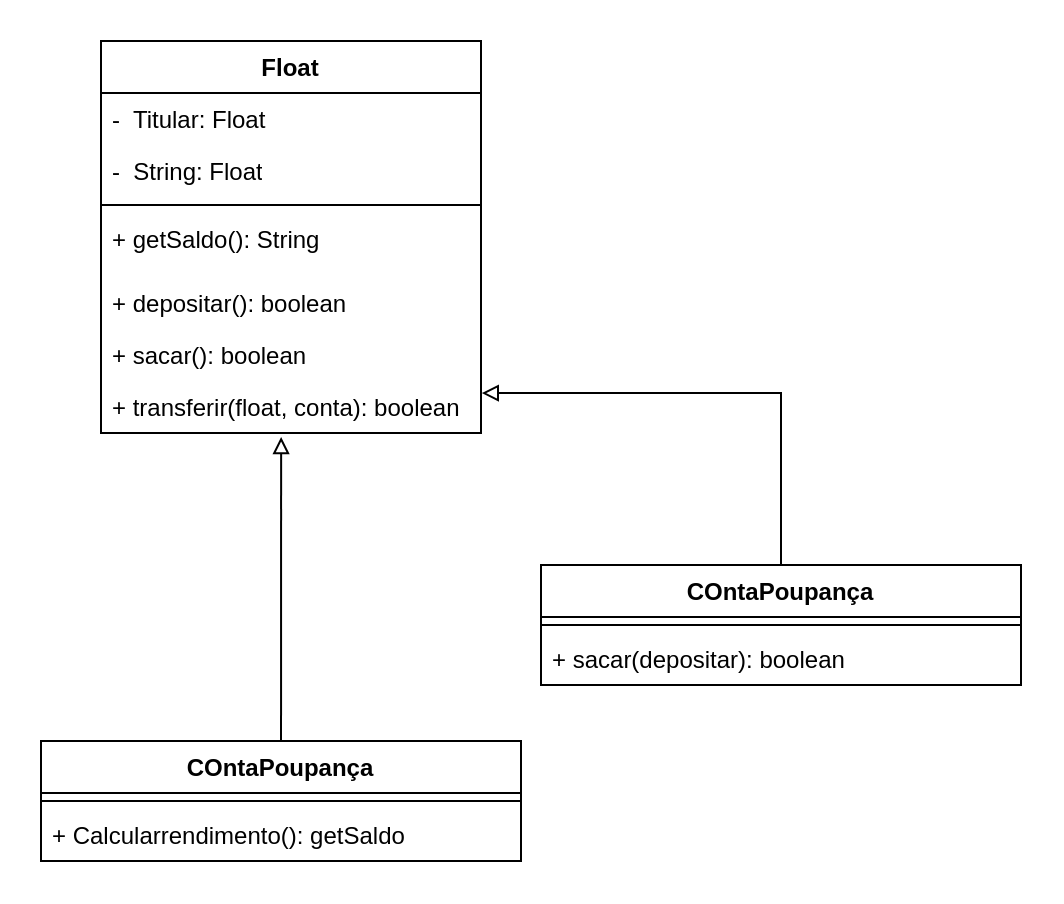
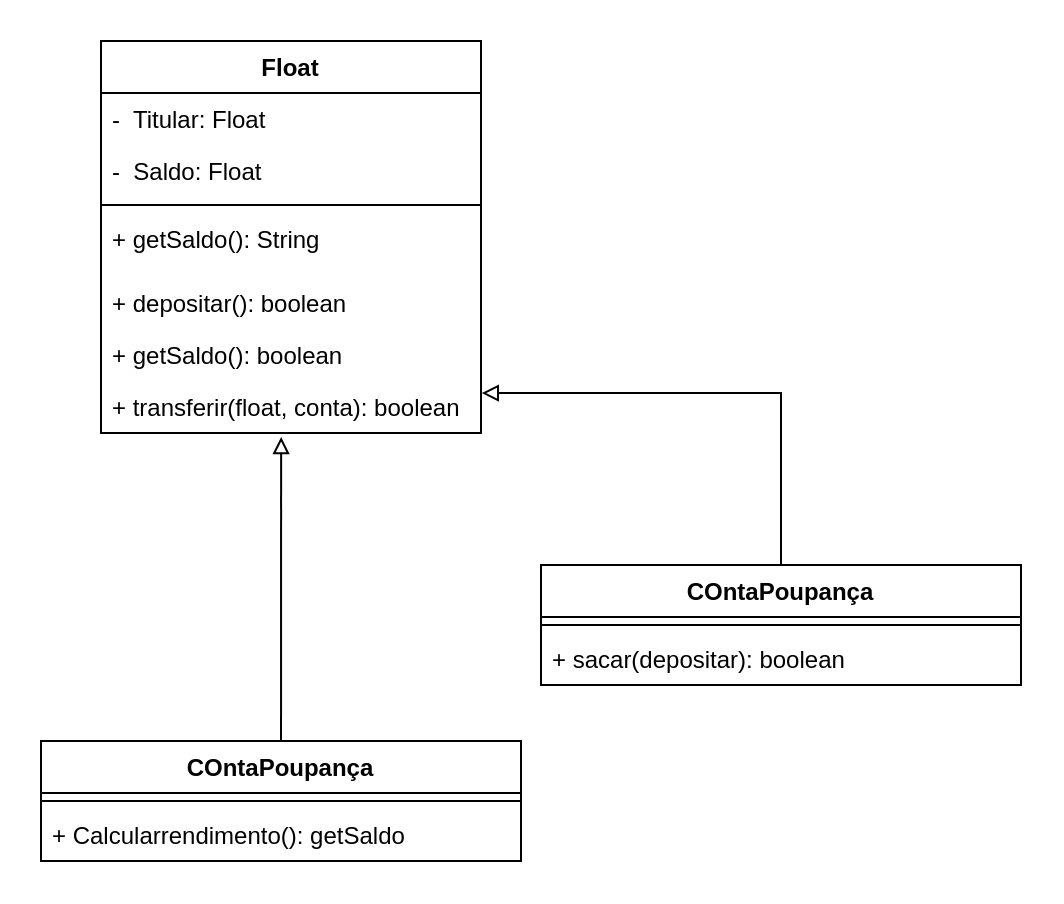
  <mxCell id="0" />
  <mxCell id="1" parent="0" />
  <mxCell id="2" value="Float" style="swimlane;fontStyle=1;align=center;verticalAlign=top;childLayout=stackLayout;horizontal=1;startSize=26;horizontalStack=0;resizeParent=1;resizeParentMax=0;resizeLast=0;collapsible=1;marginBottom=0;whiteSpace=wrap;html=1;rounded=0;" vertex="1" parent="1"><mxGeometry x="50" y="20" width="190" height="196" as="geometry" /></mxCell>
  <mxCell id="3" value="-&amp;nbsp; Titular: Float" style="text;strokeColor=none;fillColor=none;align=left;verticalAlign=top;spacingLeft=4;spacingRight=4;overflow=hidden;rotatable=0;points=[[0,0.5],[1,0.5]];portConstraint=eastwest;whiteSpace=wrap;html=1;rounded=0;" vertex="1" parent="2"><mxGeometry y="26" width="190" height="26" as="geometry" /></mxCell>
- <mxCell id="4" value="-&amp;nbsp; String: Float" style="text;strokeColor=none;fillColor=none;align=left;verticalAlign=top;spacingLeft=4;spacingRight=4;overflow=hidden;rotatable=0;points=[[0,0.5],[1,0.5]];portConstraint=eastwest;whiteSpace=wrap;html=1;rounded=0;" vertex="1" parent="2"><mxGeometry y="52" width="190" height="26" as="geometry" /></mxCell>
+ <mxCell id="4" value="-&amp;nbsp; Saldo: Float" style="text;strokeColor=none;fillColor=none;align=left;verticalAlign=top;spacingLeft=4;spacingRight=4;overflow=hidden;rotatable=0;points=[[0,0.5],[1,0.5]];portConstraint=eastwest;whiteSpace=wrap;html=1;rounded=0;" vertex="1" parent="2"><mxGeometry y="52" width="190" height="26" as="geometry" /></mxCell>
  <mxCell id="5" value="" style="line;strokeWidth=1;fillColor=none;align=left;verticalAlign=middle;spacingTop=-1;spacingLeft=3;spacingRight=3;rotatable=0;labelPosition=right;points=[];portConstraint=eastwest;strokeColor=inherit;rounded=0;" vertex="1" parent="2"><mxGeometry y="78" width="190" height="8" as="geometry" /></mxCell>
  <mxCell id="6" value="+ getSaldo(): String" style="text;strokeColor=none;fillColor=none;align=left;verticalAlign=top;spacingLeft=4;spacingRight=4;overflow=hidden;rotatable=0;points=[[0,0.5],[1,0.5]];portConstraint=eastwest;whiteSpace=wrap;html=1;rounded=0;" vertex="1" parent="2"><mxGeometry y="86" width="190" height="32" as="geometry" /></mxCell>
  <mxCell id="7" value="+ depositar(): boolean" style="text;strokeColor=none;fillColor=none;align=left;verticalAlign=top;spacingLeft=4;spacingRight=4;overflow=hidden;rotatable=0;points=[[0,0.5],[1,0.5]];portConstraint=eastwest;whiteSpace=wrap;html=1;rounded=0;" vertex="1" parent="2"><mxGeometry y="118" width="190" height="26" as="geometry" /></mxCell>
- <mxCell id="8" value="+ sacar(): boolean" style="text;strokeColor=none;fillColor=none;align=left;verticalAlign=top;spacingLeft=4;spacingRight=4;overflow=hidden;rotatable=0;points=[[0,0.5],[1,0.5]];portConstraint=eastwest;whiteSpace=wrap;html=1;rounded=0;" vertex="1" parent="2"><mxGeometry y="144" width="190" height="26" as="geometry" /></mxCell>
+ <mxCell id="8" value="+ getSaldo(): boolean" style="text;strokeColor=none;fillColor=none;align=left;verticalAlign=top;spacingLeft=4;spacingRight=4;overflow=hidden;rotatable=0;points=[[0,0.5],[1,0.5]];portConstraint=eastwest;whiteSpace=wrap;html=1;rounded=0;" vertex="1" parent="2"><mxGeometry y="144" width="190" height="26" as="geometry" /></mxCell>
  <mxCell id="9" value="+ transferir(float, conta): boolean" style="text;strokeColor=none;fillColor=none;align=left;verticalAlign=top;spacingLeft=4;spacingRight=4;overflow=hidden;rotatable=0;points=[[0,0.5],[1,0.5]];portConstraint=eastwest;whiteSpace=wrap;html=1;rounded=0;" vertex="1" parent="2"><mxGeometry y="170" width="190" height="26" as="geometry" /></mxCell>
  <mxCell id="10" value="COntaPoupança" style="swimlane;fontStyle=1;align=center;verticalAlign=top;childLayout=stackLayout;horizontal=1;startSize=26;horizontalStack=0;resizeParent=1;resizeParentMax=0;resizeLast=0;collapsible=1;marginBottom=0;whiteSpace=wrap;html=1;rounded=0;" vertex="1" parent="1"><mxGeometry x="270" y="282" width="240" height="60" as="geometry" /></mxCell>
  <mxCell id="11" value="" style="line;strokeWidth=1;fillColor=none;align=left;verticalAlign=middle;spacingTop=-1;spacingLeft=3;spacingRight=3;rotatable=0;labelPosition=right;points=[];portConstraint=eastwest;strokeColor=inherit;rounded=0;" vertex="1" parent="10"><mxGeometry y="26" width="240" height="8" as="geometry" /></mxCell>
  <mxCell id="12" value="+ sacar(depositar): boolean" style="text;strokeColor=none;fillColor=none;align=left;verticalAlign=top;spacingLeft=4;spacingRight=4;overflow=hidden;rotatable=0;points=[[0,0.5],[1,0.5]];portConstraint=eastwest;whiteSpace=wrap;html=1;rounded=0;" vertex="1" parent="10"><mxGeometry y="34" width="240" height="26" as="geometry" /></mxCell>
  <mxCell id="13" style="edgeStyle=none;html=1;entryX=1.002;entryY=0.231;entryDx=0;entryDy=0;entryPerimeter=0;endArrow=block;endFill=0;rounded=0;" edge="1" parent="1" source="10" target="9"><mxGeometry relative="1" as="geometry"><Array as="points"><mxPoint x="390" y="196" /></Array></mxGeometry></mxCell>
  <mxCell id="14" value="COntaPoupança" style="swimlane;fontStyle=1;align=center;verticalAlign=top;childLayout=stackLayout;horizontal=1;startSize=26;horizontalStack=0;resizeParent=1;resizeParentMax=0;resizeLast=0;collapsible=1;marginBottom=0;whiteSpace=wrap;html=1;rounded=0;" vertex="1" parent="1"><mxGeometry x="20" y="370" width="240" height="60" as="geometry" /></mxCell>
  <mxCell id="15" value="" style="line;strokeWidth=1;fillColor=none;align=left;verticalAlign=middle;spacingTop=-1;spacingLeft=3;spacingRight=3;rotatable=0;labelPosition=right;points=[];portConstraint=eastwest;strokeColor=inherit;rounded=0;" vertex="1" parent="14"><mxGeometry y="26" width="240" height="8" as="geometry" /></mxCell>
  <mxCell id="16" value="+ Calcularrendimento(): getSaldo" style="text;strokeColor=none;fillColor=none;align=left;verticalAlign=top;spacingLeft=4;spacingRight=4;overflow=hidden;rotatable=0;points=[[0,0.5],[1,0.5]];portConstraint=eastwest;whiteSpace=wrap;html=1;rounded=0;" vertex="1" parent="14"><mxGeometry y="34" width="240" height="26" as="geometry" /></mxCell>
  <mxCell id="17" style="edgeStyle=none;html=1;entryX=0.474;entryY=1.077;entryDx=0;entryDy=0;entryPerimeter=0;endArrow=block;endFill=0;rounded=0;" edge="1" parent="1" source="14" target="9"><mxGeometry relative="1" as="geometry" /></mxCell>
